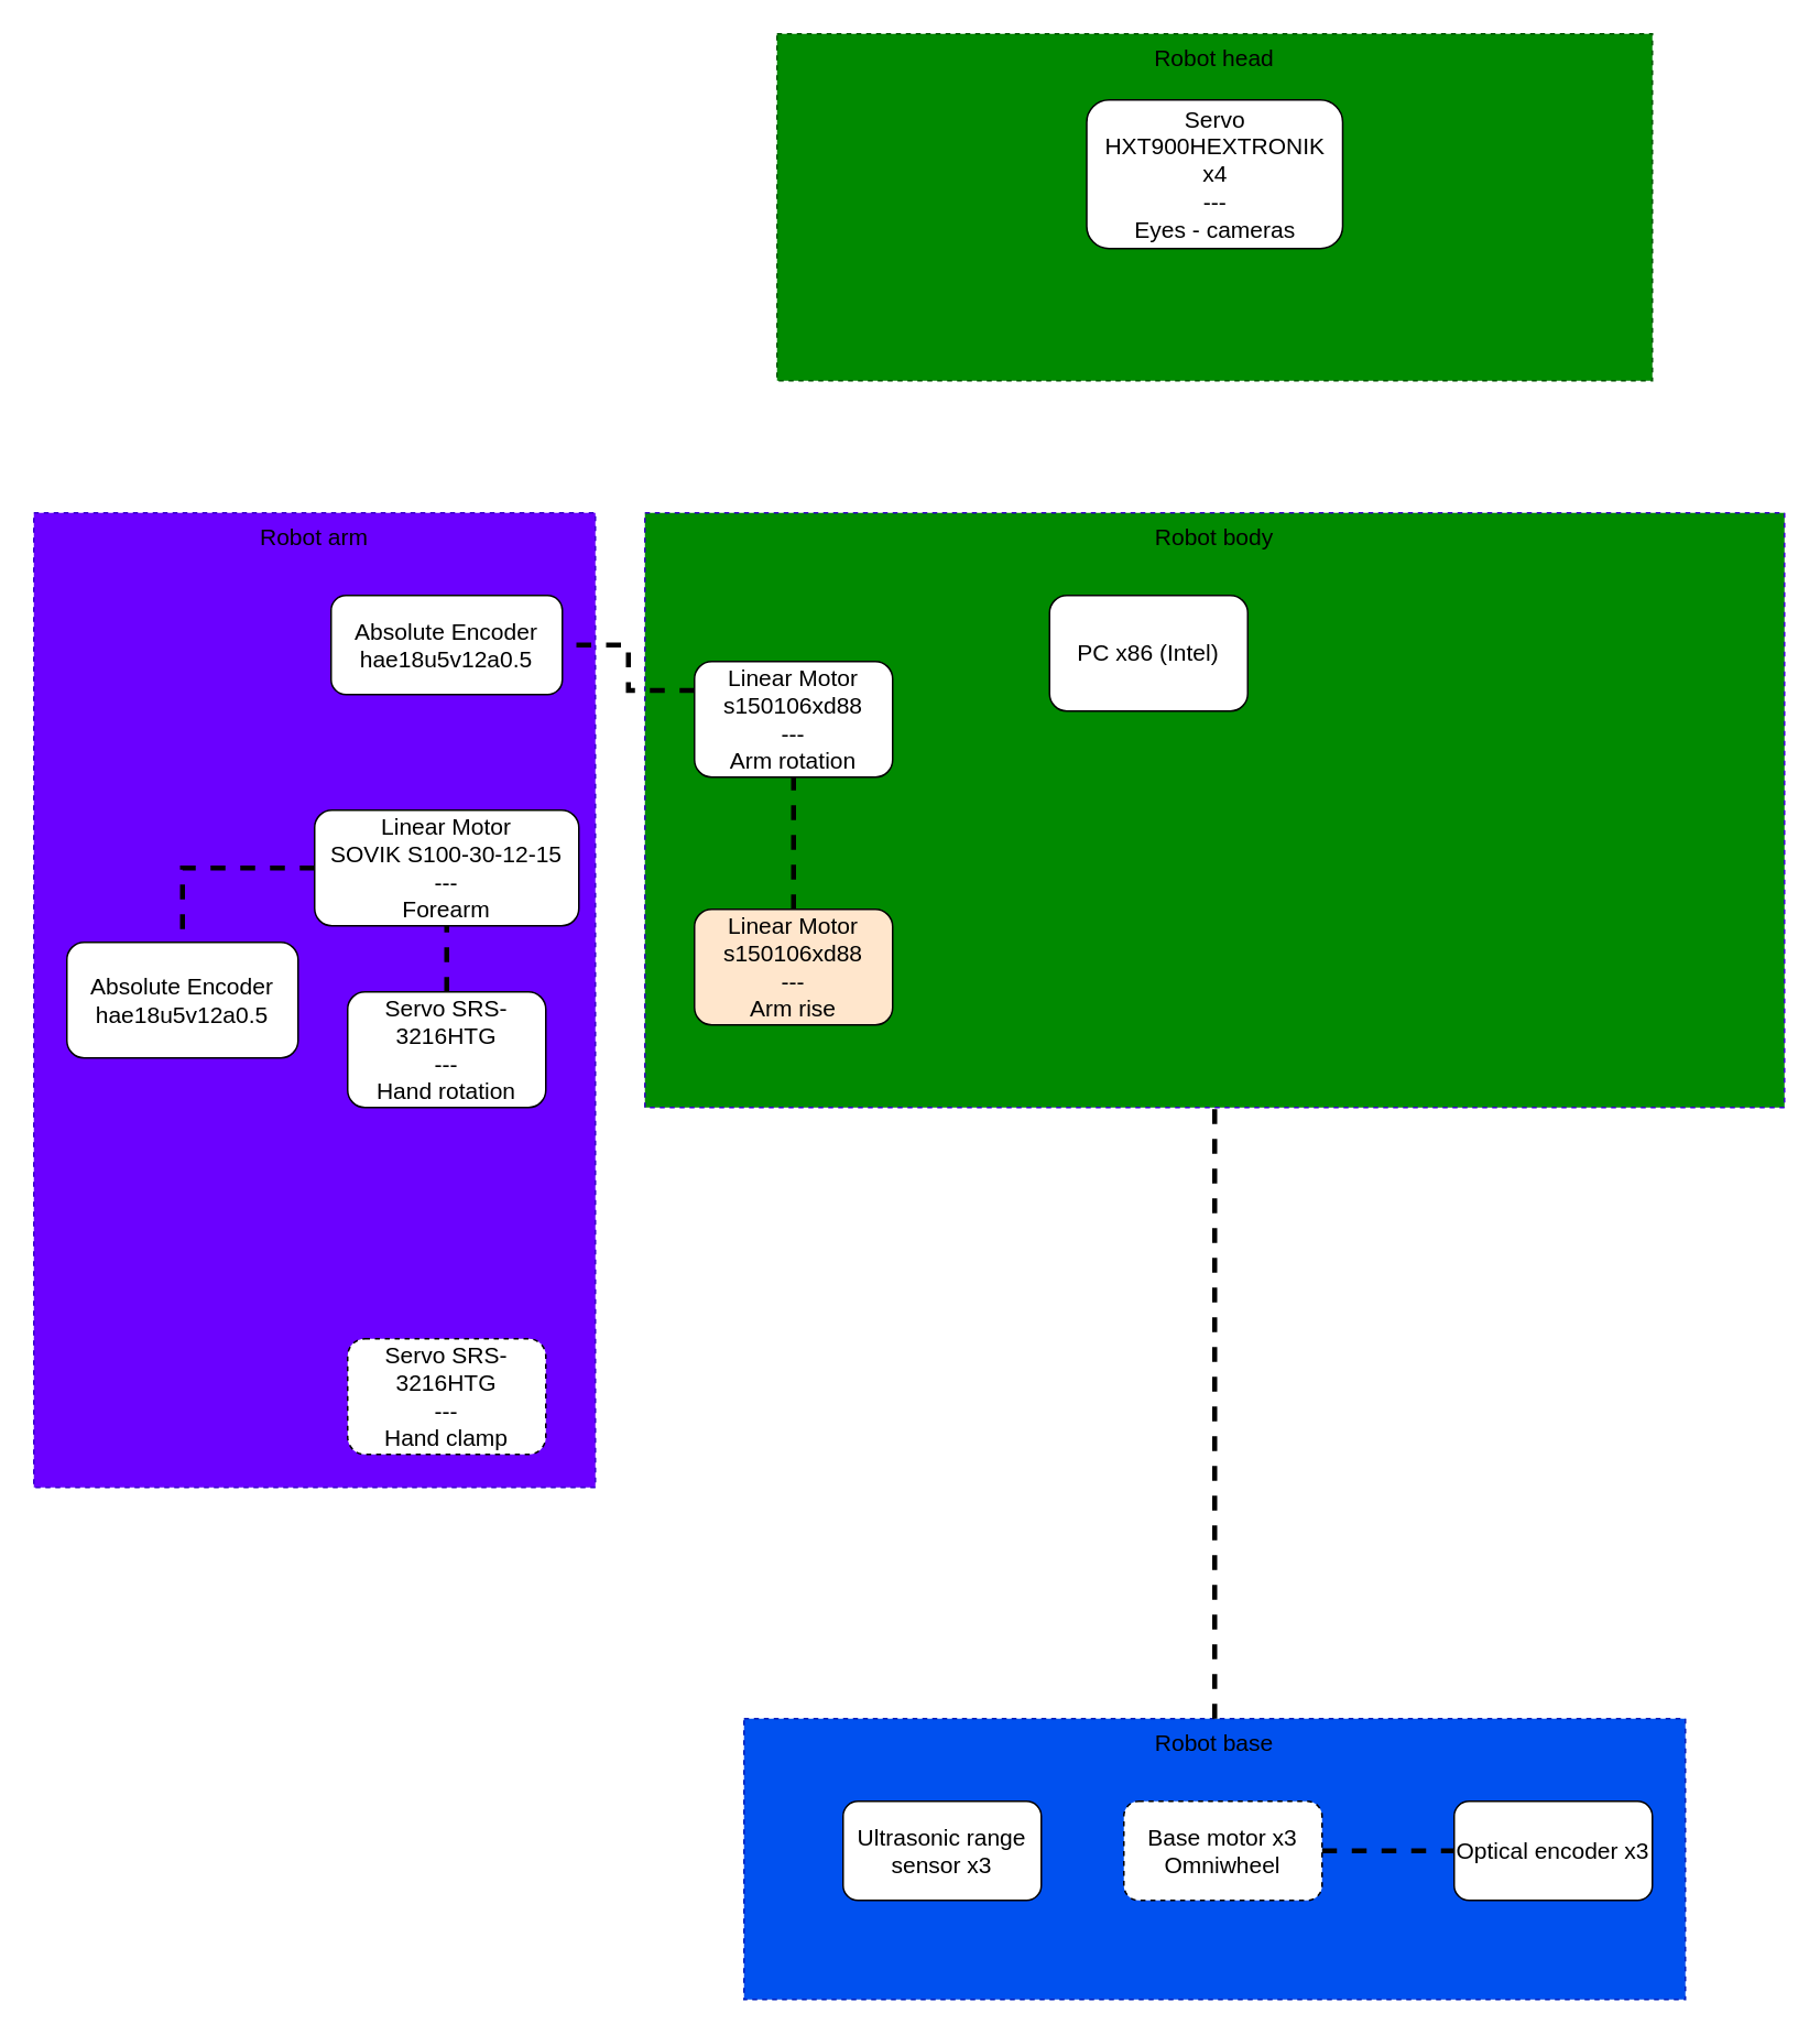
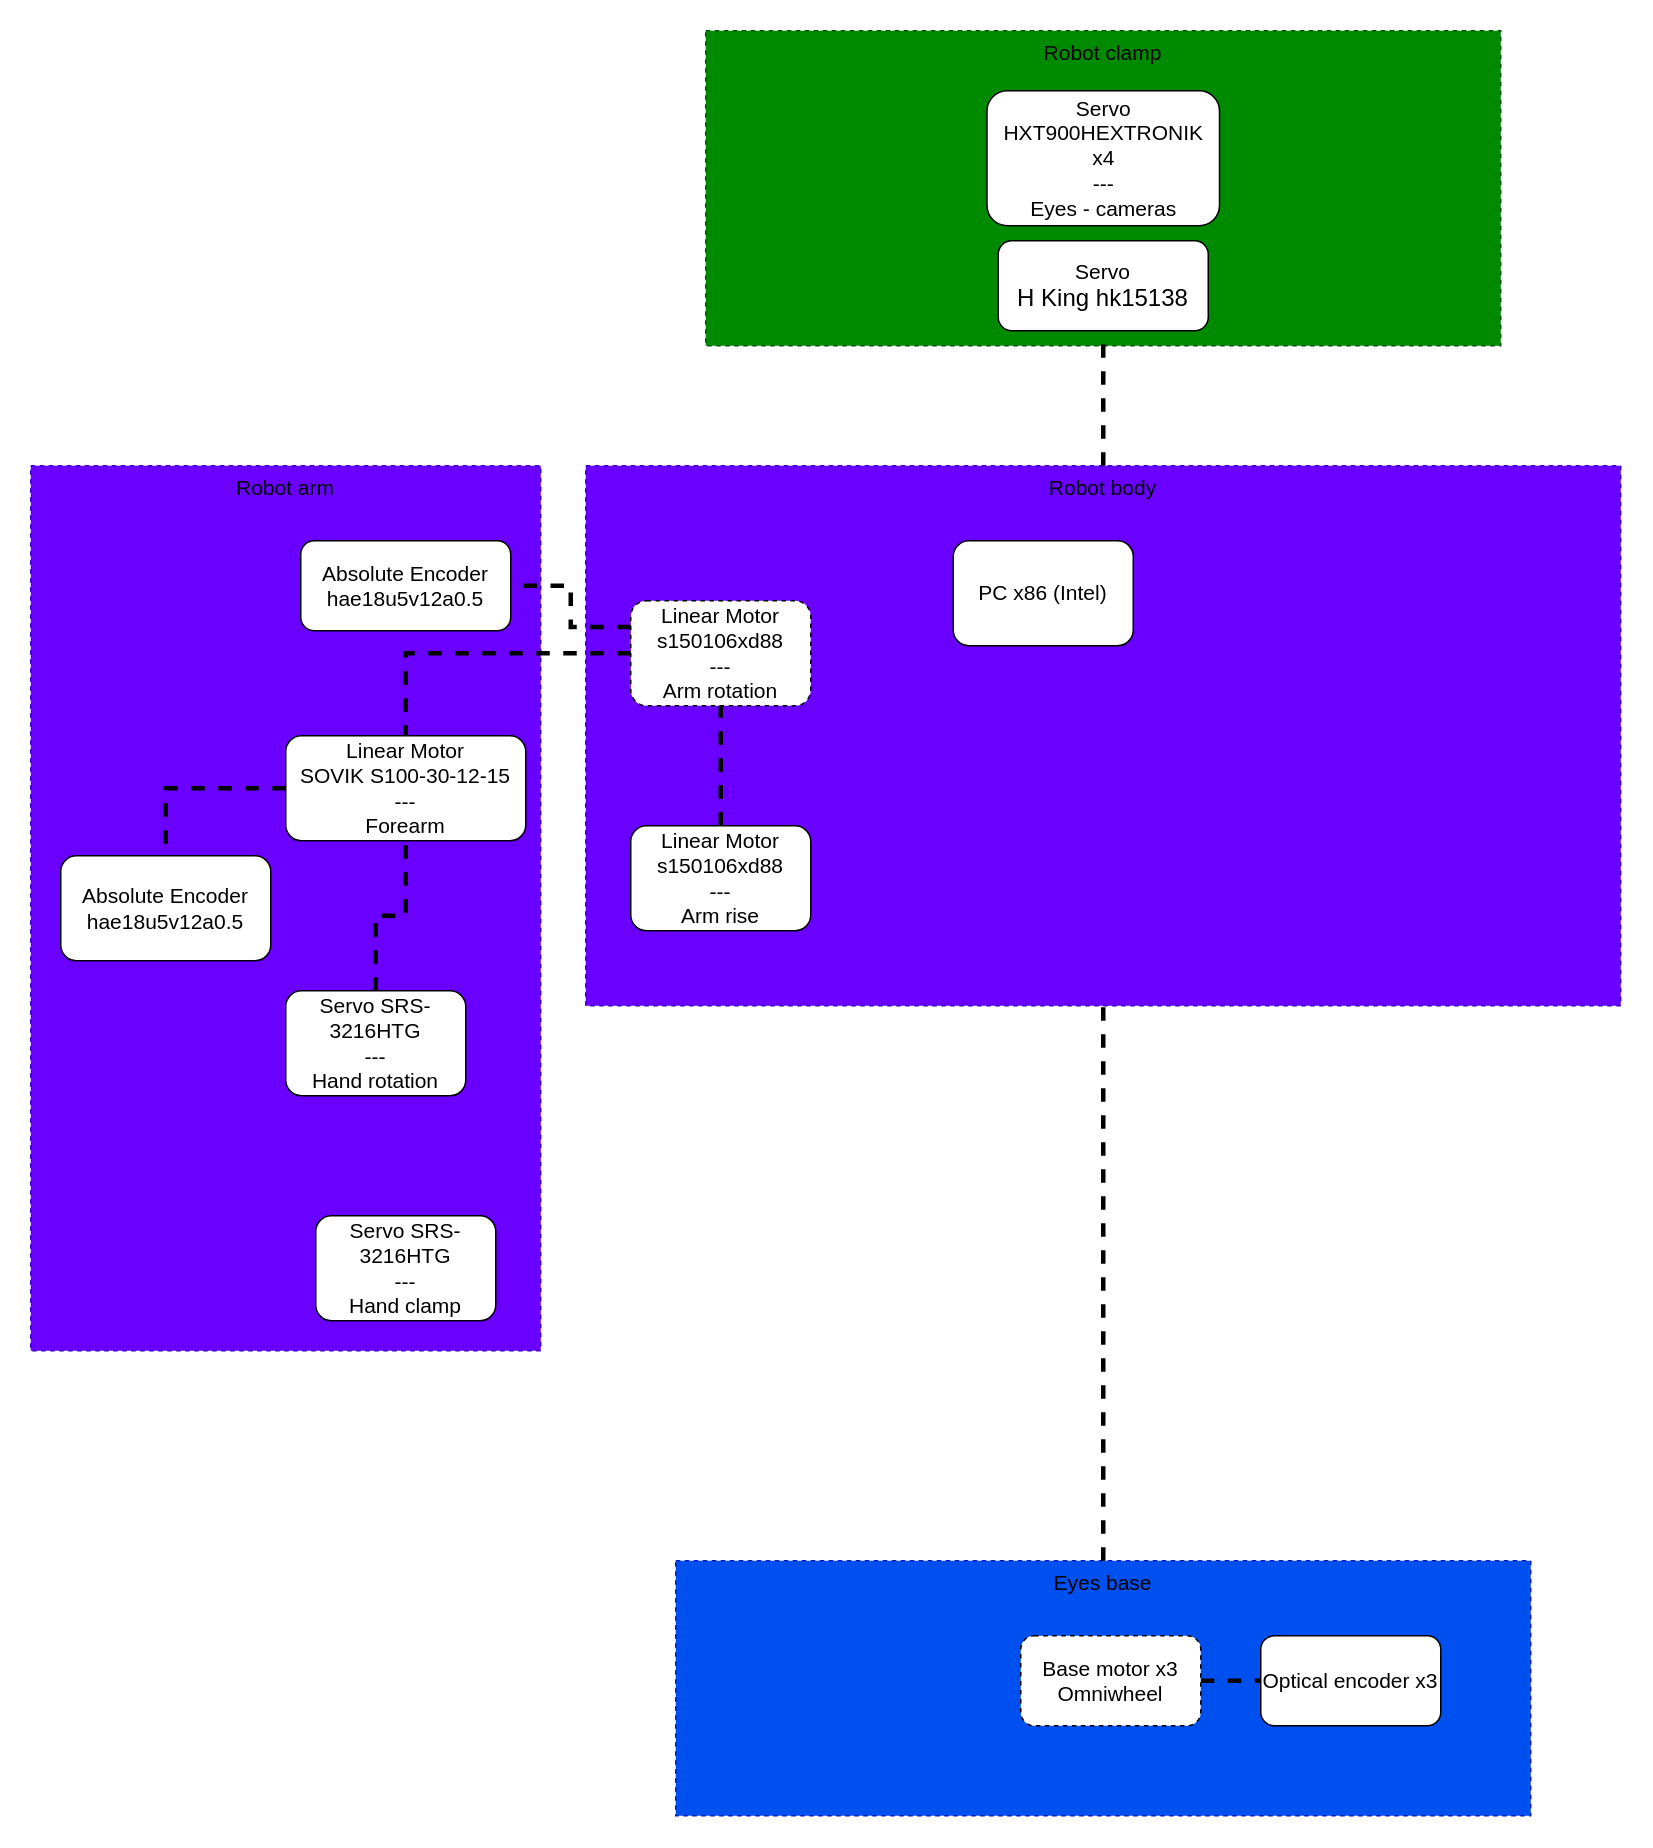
  <mxCell id="0" />
  <mxCell id="1" parent="0" />
  <mxCell id="2" value="Robot arm" style="rounded=0;whiteSpace=wrap;html=1;fontSize=14;dashed=1;verticalAlign=top;fillColor=#6a00ff;strokeColor=#3700CC;" vertex="1" parent="1"><mxGeometry x="20" y="310" width="340" height="590" as="geometry" /></mxCell>
- <mxCell id="3" value="Robot base" style="rounded=0;whiteSpace=wrap;html=1;fontSize=14;dashed=1;verticalAlign=top;fillColor=#0050ef;strokeColor=#001DBC;" vertex="1" parent="1"><mxGeometry x="450" y="1040" width="570" height="170" as="geometry" /></mxCell>
+ <mxCell id="3" value="Eyes base" style="rounded=0;whiteSpace=wrap;html=1;fontSize=14;dashed=1;verticalAlign=top;fillColor=#0050ef;strokeColor=#001DBC;" vertex="1" parent="1"><mxGeometry x="450" y="1040" width="570" height="170" as="geometry" /></mxCell>
  <mxCell id="4" style="edgeStyle=orthogonalEdgeStyle;rounded=0;orthogonalLoop=1;jettySize=auto;html=1;exitX=1;exitY=0.5;exitDx=0;exitDy=0;fontSize=14;endArrow=none;endFill=0;strokeWidth=3;dashed=1;" edge="1" parent="1" source="5" target="6"><mxGeometry relative="1" as="geometry" /></mxCell>
  <mxCell id="5" value="Base motor x3&lt;br&gt;Omniwheel" style="rounded=1;whiteSpace=wrap;html=1;fontSize=14;dashed=1;" vertex="1" parent="1"><mxGeometry x="680" y="1090" width="120" height="60" as="geometry" /></mxCell>
- <mxCell id="6" value="Optical encoder x3" style="rounded=1;whiteSpace=wrap;html=1;fontSize=14;" vertex="1" parent="1"><mxGeometry x="880" y="1090" width="120" height="60" as="geometry" /></mxCell>
- <mxCell id="7" value="Ultrasonic range sensor x3" style="rounded=1;whiteSpace=wrap;html=1;fontSize=14;" vertex="1" parent="1"><mxGeometry x="510" y="1090" width="120" height="60" as="geometry" /></mxCell>
- <mxCell id="8" value="Robot body" style="rounded=0;whiteSpace=wrap;html=1;fontSize=14;dashed=1;verticalAlign=top;fillColor=#008a00;strokeColor=#3700CC;" vertex="1" parent="1"><mxGeometry x="390" y="310" width="690" height="360" as="geometry" /></mxCell>
- <mxCell id="9" value="Robot head" style="rounded=0;whiteSpace=wrap;html=1;fontSize=14;dashed=1;verticalAlign=top;fillColor=#008a00;strokeColor=#005700;" vertex="1" parent="1"><mxGeometry x="470" y="20" width="530" height="210" as="geometry" /></mxCell>
+ <mxCell id="6" value="Optical encoder x3" style="rounded=1;whiteSpace=wrap;html=1;fontSize=14;" vertex="1" parent="1"><mxGeometry x="840" y="1090" width="120" height="60" as="geometry" /></mxCell>
+ <mxCell id="8" value="Robot body" style="rounded=0;whiteSpace=wrap;html=1;fontSize=14;dashed=1;verticalAlign=top;fillColor=#6a00ff;strokeColor=#3700CC;" vertex="1" parent="1"><mxGeometry x="390" y="310" width="690" height="360" as="geometry" /></mxCell>
+ <mxCell id="9" value="Robot clamp" style="rounded=0;whiteSpace=wrap;html=1;fontSize=14;dashed=1;verticalAlign=top;fillColor=#008a00;strokeColor=#005700;" vertex="1" parent="1"><mxGeometry x="470" y="20" width="530" height="210" as="geometry" /></mxCell>
  <mxCell id="10" style="edgeStyle=orthogonalEdgeStyle;rounded=0;orthogonalLoop=1;jettySize=auto;html=1;fontSize=14;endArrow=none;endFill=0;strokeWidth=3;dashed=1;" edge="1" parent="1" source="3" target="8"><mxGeometry relative="1" as="geometry"><mxPoint x="730" y="820" as="sourcePoint" /><mxPoint x="770" y="820" as="targetPoint" /></mxGeometry></mxCell>
+ <mxCell id="11" style="edgeStyle=orthogonalEdgeStyle;rounded=0;orthogonalLoop=1;jettySize=auto;html=1;fontSize=14;endArrow=none;endFill=0;strokeWidth=3;dashed=1;" edge="1" parent="1" source="8" target="13"><mxGeometry relative="1" as="geometry"><mxPoint x="665" y="740" as="sourcePoint" /><mxPoint x="990" y="470" as="targetPoint" /></mxGeometry></mxCell>
  <mxCell id="12" value="&lt;font style=&quot;font-size: 14px&quot;&gt;Servo&lt;br&gt;&lt;span style=&quot;box-sizing: border-box; text-align: left;&quot;&gt;HXT900HEXTRONIK&lt;br&gt;x4&lt;br&gt;---&lt;br&gt;Eyes - cameras&lt;br&gt;&lt;/span&gt;&lt;/font&gt;" style="rounded=1;whiteSpace=wrap;html=1;fontSize=14;fontStyle=0;" vertex="1" parent="1"><mxGeometry x="657.5" y="60" width="155" height="90" as="geometry" /></mxCell>
- <mxCell id="14" value="&lt;span style=&quot;box-sizing: border-box; text-align: left;&quot;&gt;&lt;font style=&quot;font-size: 14px&quot;&gt;Linear Motor&lt;br&gt;s150106xd88&lt;br&gt;---&lt;br&gt;Arm rise&lt;br&gt;&lt;/font&gt;&lt;/span&gt;" style="rounded=1;whiteSpace=wrap;html=1;fontSize=14;fillColor=#ffe6cc;" vertex="1" parent="1"><mxGeometry x="420" y="550" width="120" height="70" as="geometry" /></mxCell>
- <mxCell id="15" value="&lt;span style=&quot;box-sizing: border-box; text-align: left;&quot;&gt;&lt;font style=&quot;font-size: 14px&quot;&gt;Linear Motor&lt;br&gt;s150106xd88&lt;br&gt;---&lt;br&gt;Arm rotation&lt;br&gt;&lt;/font&gt;&lt;/span&gt;" style="rounded=1;whiteSpace=wrap;html=1;fontSize=14;" vertex="1" parent="1"><mxGeometry x="420" y="400" width="120" height="70" as="geometry" /></mxCell>
+ <mxCell id="13" value="Servo&lt;br&gt;&lt;span style=&quot;box-sizing: border-box; font-size: 16px; text-align: left;&quot;&gt;H King hk15138&lt;/span&gt;" style="rounded=1;whiteSpace=wrap;html=1;fontSize=14;fontStyle=0;" vertex="1" parent="1"><mxGeometry x="665" y="160" width="140" height="60" as="geometry" /></mxCell>
+ <mxCell id="14" value="&lt;span style=&quot;box-sizing: border-box; text-align: left;&quot;&gt;&lt;font style=&quot;font-size: 14px&quot;&gt;Linear Motor&lt;br&gt;s150106xd88&lt;br&gt;---&lt;br&gt;Arm rise&lt;br&gt;&lt;/font&gt;&lt;/span&gt;" style="rounded=1;whiteSpace=wrap;html=1;fontSize=14;" vertex="1" parent="1"><mxGeometry x="420" y="550" width="120" height="70" as="geometry" /></mxCell>
+ <mxCell id="15" value="&lt;span style=&quot;box-sizing: border-box; text-align: left;&quot;&gt;&lt;font style=&quot;font-size: 14px&quot;&gt;Linear Motor&lt;br&gt;s150106xd88&lt;br&gt;---&lt;br&gt;Arm rotation&lt;br&gt;&lt;/font&gt;&lt;/span&gt;" style="rounded=1;whiteSpace=wrap;html=1;fontSize=14;dashed=1;" vertex="1" parent="1"><mxGeometry x="420" y="400" width="120" height="70" as="geometry" /></mxCell>
  <mxCell id="16" style="edgeStyle=orthogonalEdgeStyle;rounded=0;orthogonalLoop=1;jettySize=auto;html=1;fontSize=14;endArrow=none;endFill=0;strokeWidth=3;dashed=1;" edge="1" parent="1" source="14" target="15"><mxGeometry relative="1" as="geometry"><mxPoint x="745" y="320" as="sourcePoint" /><mxPoint x="745" y="230" as="targetPoint" /></mxGeometry></mxCell>
  <mxCell id="17" value="&lt;span style=&quot;box-sizing: border-box; text-align: left;&quot;&gt;&lt;font style=&quot;font-size: 14px&quot;&gt;Linear Motor&lt;br&gt;SOVIK S100-30-12-15&lt;br&gt;---&lt;br&gt;Forearm&lt;br&gt;&lt;/font&gt;&lt;/span&gt;" style="rounded=1;whiteSpace=wrap;html=1;fontSize=14;" vertex="1" parent="1"><mxGeometry x="190" y="490" width="160" height="70" as="geometry" /></mxCell>
- <mxCell id="18" value="&lt;span style=&quot;box-sizing: border-box; text-align: left;&quot;&gt;&lt;font style=&quot;font-size: 14px&quot;&gt;Servo&amp;nbsp;&lt;span&gt;SRS-3216HTG&lt;br&gt;&lt;/span&gt;---&lt;br&gt;Hand rotation&lt;br&gt;&lt;/font&gt;&lt;/span&gt;" style="rounded=1;whiteSpace=wrap;html=1;fontSize=14;" vertex="1" parent="1"><mxGeometry x="210" y="600" width="120" height="70" as="geometry" /></mxCell>
+ <mxCell id="18" value="&lt;span style=&quot;box-sizing: border-box; text-align: left;&quot;&gt;&lt;font style=&quot;font-size: 14px&quot;&gt;Servo&amp;nbsp;&lt;span&gt;SRS-3216HTG&lt;br&gt;&lt;/span&gt;---&lt;br&gt;Hand rotation&lt;br&gt;&lt;/font&gt;&lt;/span&gt;" style="rounded=1;whiteSpace=wrap;html=1;fontSize=14;" vertex="1" parent="1"><mxGeometry x="190" y="660" width="120" height="70" as="geometry" /></mxCell>
+ <mxCell id="19" style="edgeStyle=orthogonalEdgeStyle;rounded=0;orthogonalLoop=1;jettySize=auto;html=1;fontSize=14;endArrow=none;endFill=0;strokeWidth=3;dashed=1;" edge="1" parent="1" source="15" target="17"><mxGeometry relative="1" as="geometry"><mxPoint x="490" y="560" as="sourcePoint" /><mxPoint x="490" y="460" as="targetPoint" /></mxGeometry></mxCell>
  <mxCell id="20" style="edgeStyle=orthogonalEdgeStyle;rounded=0;orthogonalLoop=1;jettySize=auto;html=1;fontSize=14;endArrow=none;endFill=0;strokeWidth=3;dashed=1;" edge="1" parent="1" source="18" target="17"><mxGeometry relative="1" as="geometry"><mxPoint x="520" y="560" as="sourcePoint" /><mxPoint x="520" y="460" as="targetPoint" /></mxGeometry></mxCell>
- <mxCell id="21" value="&lt;span style=&quot;box-sizing: border-box; text-align: left;&quot;&gt;&lt;font style=&quot;font-size: 14px&quot;&gt;Servo&amp;nbsp;&lt;span&gt;SRS-3216HTG&lt;br&gt;&lt;/span&gt;---&lt;br&gt;Hand clamp&lt;br&gt;&lt;/font&gt;&lt;/span&gt;" style="rounded=1;whiteSpace=wrap;html=1;fontSize=14;dashed=1;" vertex="1" parent="1"><mxGeometry x="210" y="810" width="120" height="70" as="geometry" /></mxCell>
+ <mxCell id="21" value="&lt;span style=&quot;box-sizing: border-box; text-align: left;&quot;&gt;&lt;font style=&quot;font-size: 14px&quot;&gt;Servo&amp;nbsp;&lt;span&gt;SRS-3216HTG&lt;br&gt;&lt;/span&gt;---&lt;br&gt;Hand clamp&lt;br&gt;&lt;/font&gt;&lt;/span&gt;" style="rounded=1;whiteSpace=wrap;html=1;fontSize=14;" vertex="1" parent="1"><mxGeometry x="210" y="810" width="120" height="70" as="geometry" /></mxCell>
  <mxCell id="22" value="&lt;span style=&quot;box-sizing: border-box; text-align: left;&quot;&gt;&lt;font&gt;Absolute Encoder&lt;br&gt;&lt;span style=&quot;font-family: , &amp;quot;blinkmacsystemfont&amp;quot; , &amp;quot;segoe ui variable&amp;quot; , &amp;quot;segoe ui&amp;quot; , , , &amp;quot;helvetica&amp;quot; , &amp;quot;arial&amp;quot; , sans-serif , &amp;quot;apple color emoji&amp;quot; , &amp;quot;segoe ui emoji&amp;quot;&quot;&gt;&lt;font style=&quot;font-size: 14px&quot;&gt;hae18u5v12a0.5&lt;/font&gt;&lt;/span&gt;&lt;br&gt;&lt;/font&gt;&lt;/span&gt;" style="rounded=1;whiteSpace=wrap;html=1;fontSize=14;" vertex="1" parent="1"><mxGeometry x="40" y="570" width="140" height="70" as="geometry" /></mxCell>
  <mxCell id="23" style="edgeStyle=orthogonalEdgeStyle;rounded=0;orthogonalLoop=1;jettySize=auto;html=1;fontSize=14;endArrow=none;endFill=0;strokeWidth=3;dashed=1;" edge="1" parent="1" source="17" target="22"><mxGeometry relative="1" as="geometry"><mxPoint x="460" y="425" as="sourcePoint" /><mxPoint x="280" y="500" as="targetPoint" /></mxGeometry></mxCell>
  <mxCell id="24" value="&lt;span style=&quot;box-sizing: border-box; text-align: left;&quot;&gt;&lt;font&gt;Absolute Encoder&lt;br&gt;&lt;span style=&quot;font-family: , &amp;quot;blinkmacsystemfont&amp;quot; , &amp;quot;segoe ui variable&amp;quot; , &amp;quot;segoe ui&amp;quot; , , , &amp;quot;helvetica&amp;quot; , &amp;quot;arial&amp;quot; , sans-serif , &amp;quot;apple color emoji&amp;quot; , &amp;quot;segoe ui emoji&amp;quot;&quot;&gt;&lt;font style=&quot;font-size: 14px&quot;&gt;hae18u5v12a0.5&lt;/font&gt;&lt;/span&gt;&lt;br&gt;&lt;/font&gt;&lt;/span&gt;" style="rounded=1;whiteSpace=wrap;html=1;fontSize=14;" vertex="1" parent="1"><mxGeometry x="200" y="360" width="140" height="60" as="geometry" /></mxCell>
  <mxCell id="25" style="edgeStyle=orthogonalEdgeStyle;rounded=0;orthogonalLoop=1;jettySize=auto;html=1;fontSize=14;endArrow=none;endFill=0;strokeWidth=3;dashed=1;exitX=0;exitY=0.25;exitDx=0;exitDy=0;" edge="1" parent="1" source="15" target="24"><mxGeometry relative="1" as="geometry"><mxPoint x="170" y="535" as="sourcePoint" /><mxPoint x="90" y="610" as="targetPoint" /></mxGeometry></mxCell>
  <mxCell id="26" value="&lt;span style=&quot;box-sizing: border-box; text-align: left;&quot;&gt;&lt;font style=&quot;font-size: 14px&quot;&gt;PC x86 (Intel)&lt;br&gt;&lt;/font&gt;&lt;/span&gt;" style="rounded=1;whiteSpace=wrap;html=1;fontSize=14;" vertex="1" parent="1"><mxGeometry x="635" y="360" width="120" height="70" as="geometry" /></mxCell>
